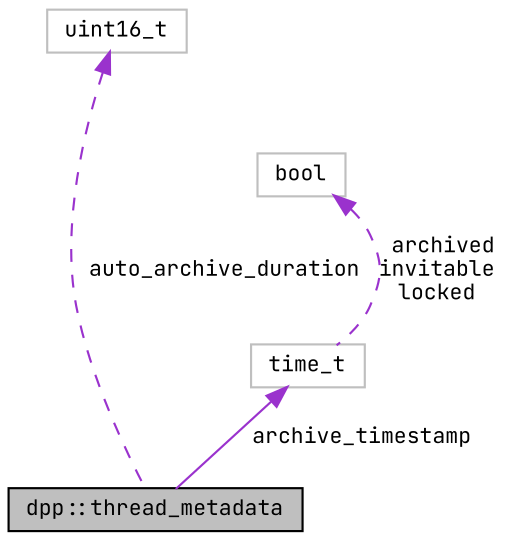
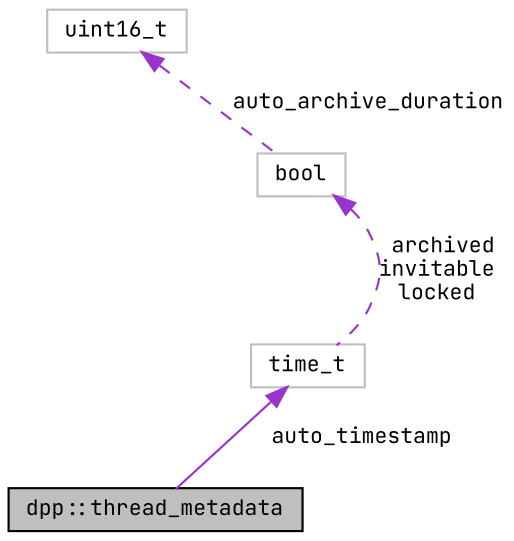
  digraph {
    fontname="JetBrains Mono"
    node [color=grey75 fontname="JetBrains Mono" fontsize=10 shape=record]
    edge [color=darkorchid3 dir=back fontname="JetBrains Mono" fontsize=10 labelfontname=Helvetica labelfontsize=10 style=dashed]
    n1 [color=black fillcolor=grey75 fontcolor=black height=0.2 label="dpp::thread_metadata" style=filled width=0.4]
    n2 [height=0.2 label=time_t width=0.4]
    n3 [height=0.2 label=uint16_t width=0.4]
    n4 [height=0.2 label=bool width=0.4]
-   n2 -> n1 [label=" archive_timestamp" style=solid]
-   n3 -> n1 [label=" auto_archive_duration"]
+   n2 -> n1 [label=" auto_timestamp" style=solid]
+   n3 -> n4 [label=" auto_archive_duration"]
    n4 -> n2 [label=" archived\ninvitable\nlocked"]
  }
